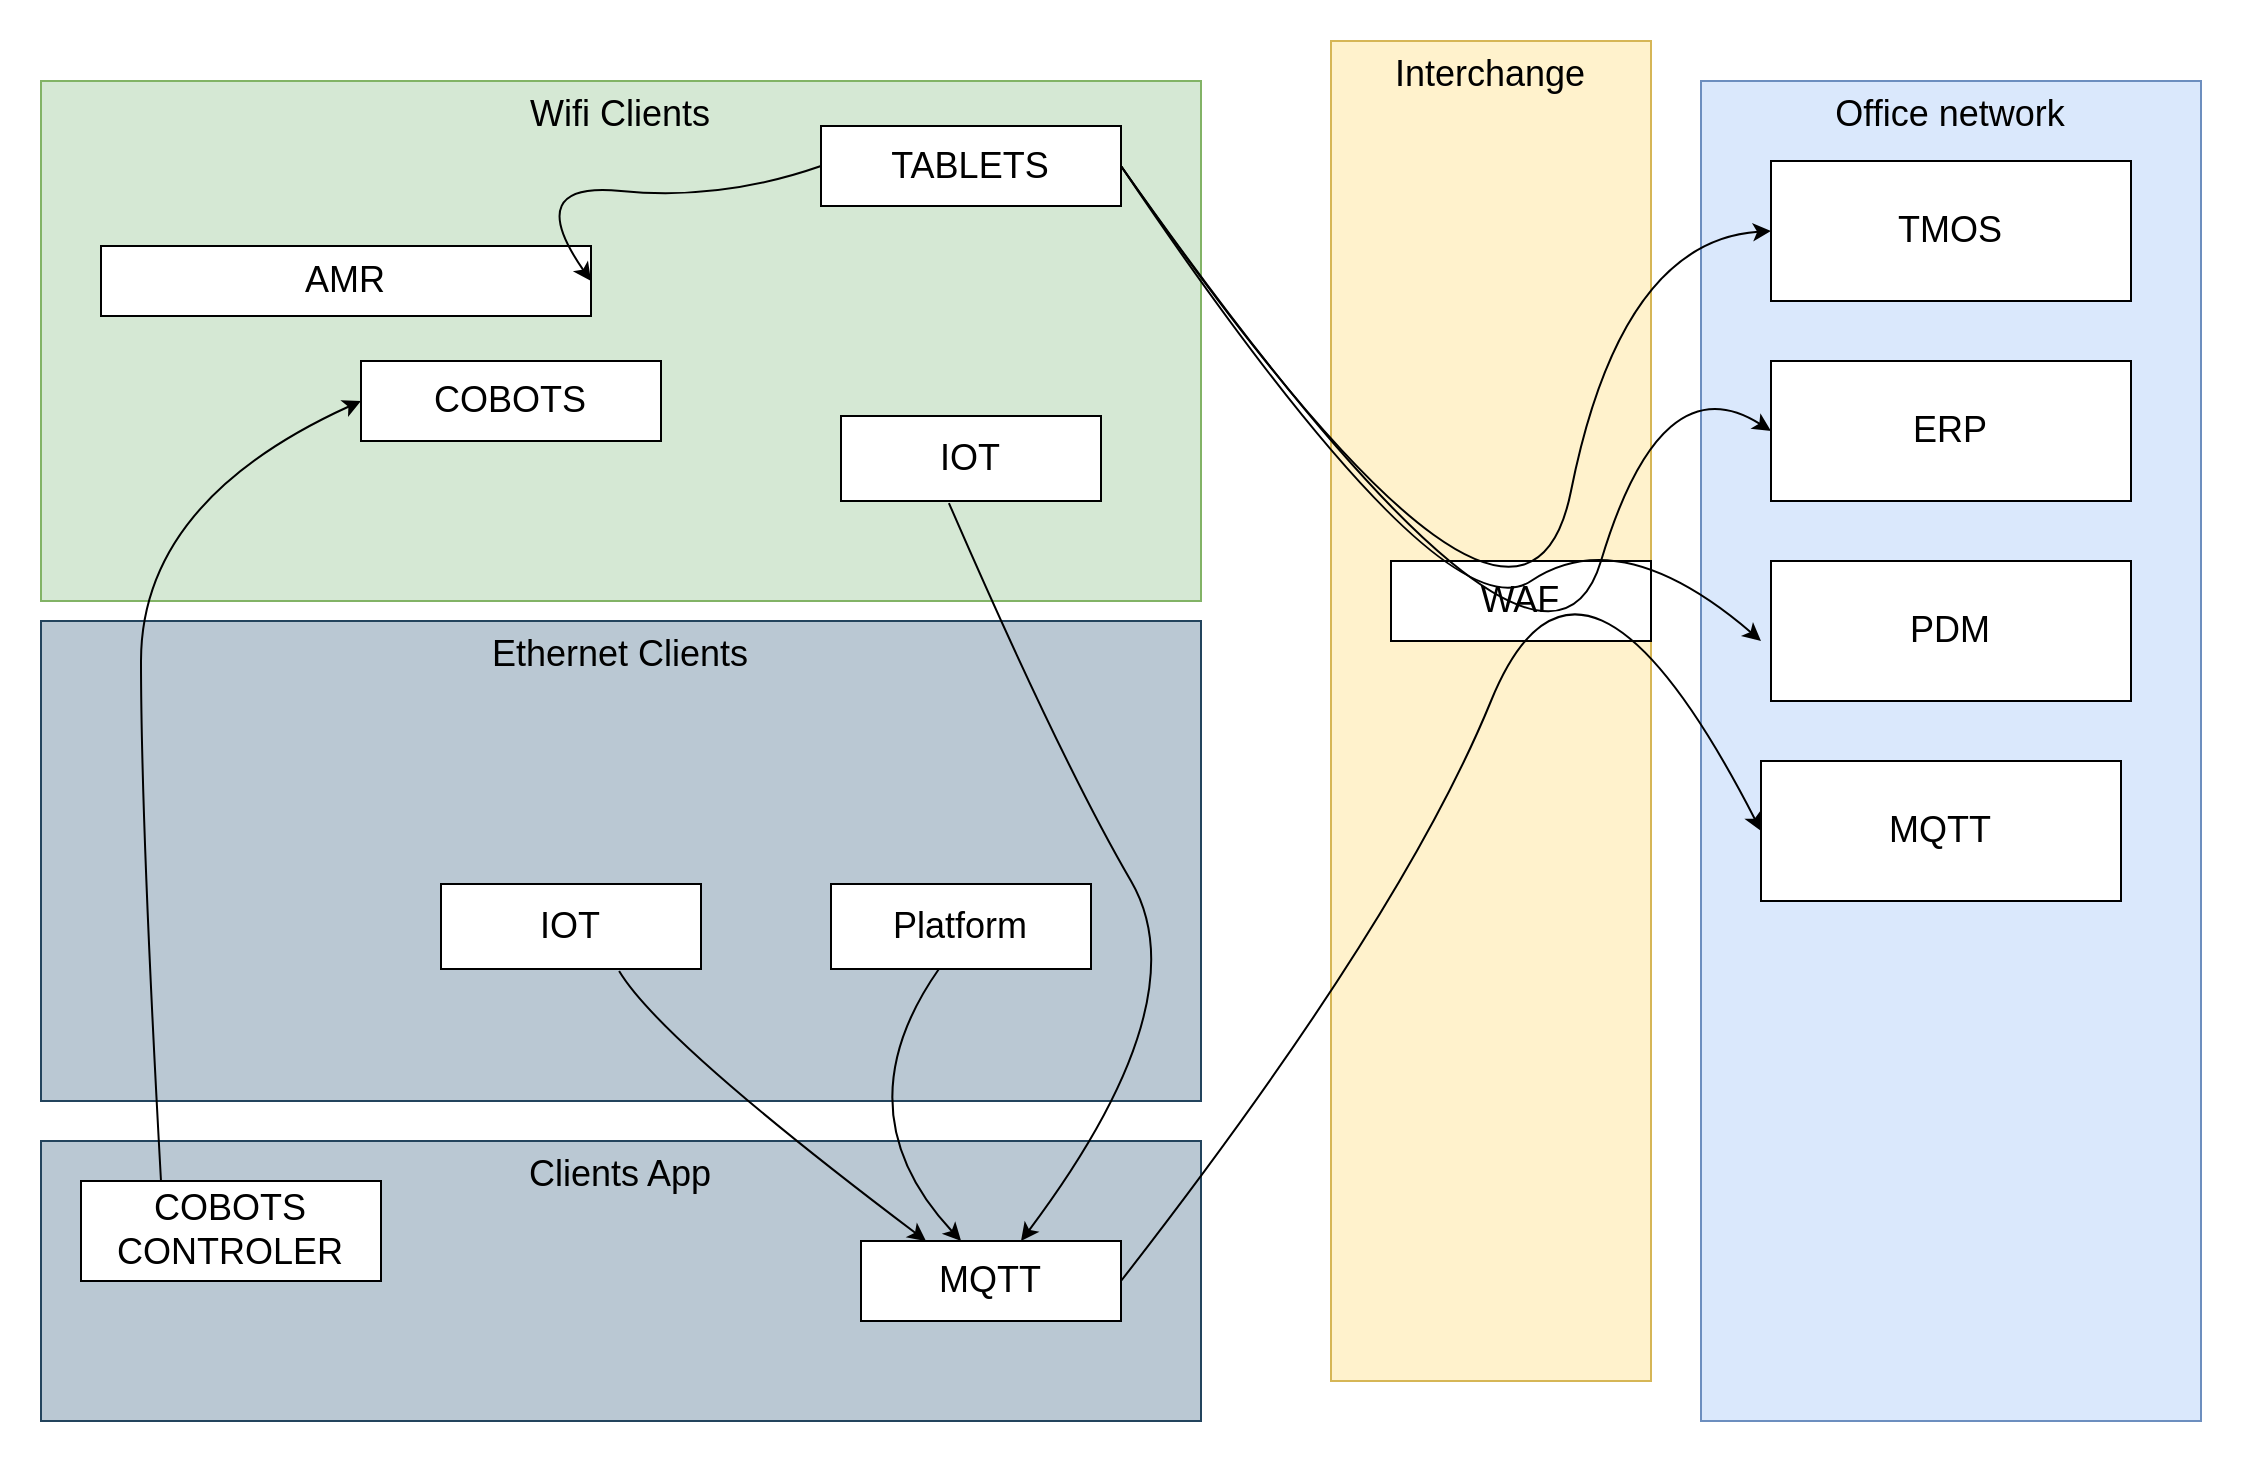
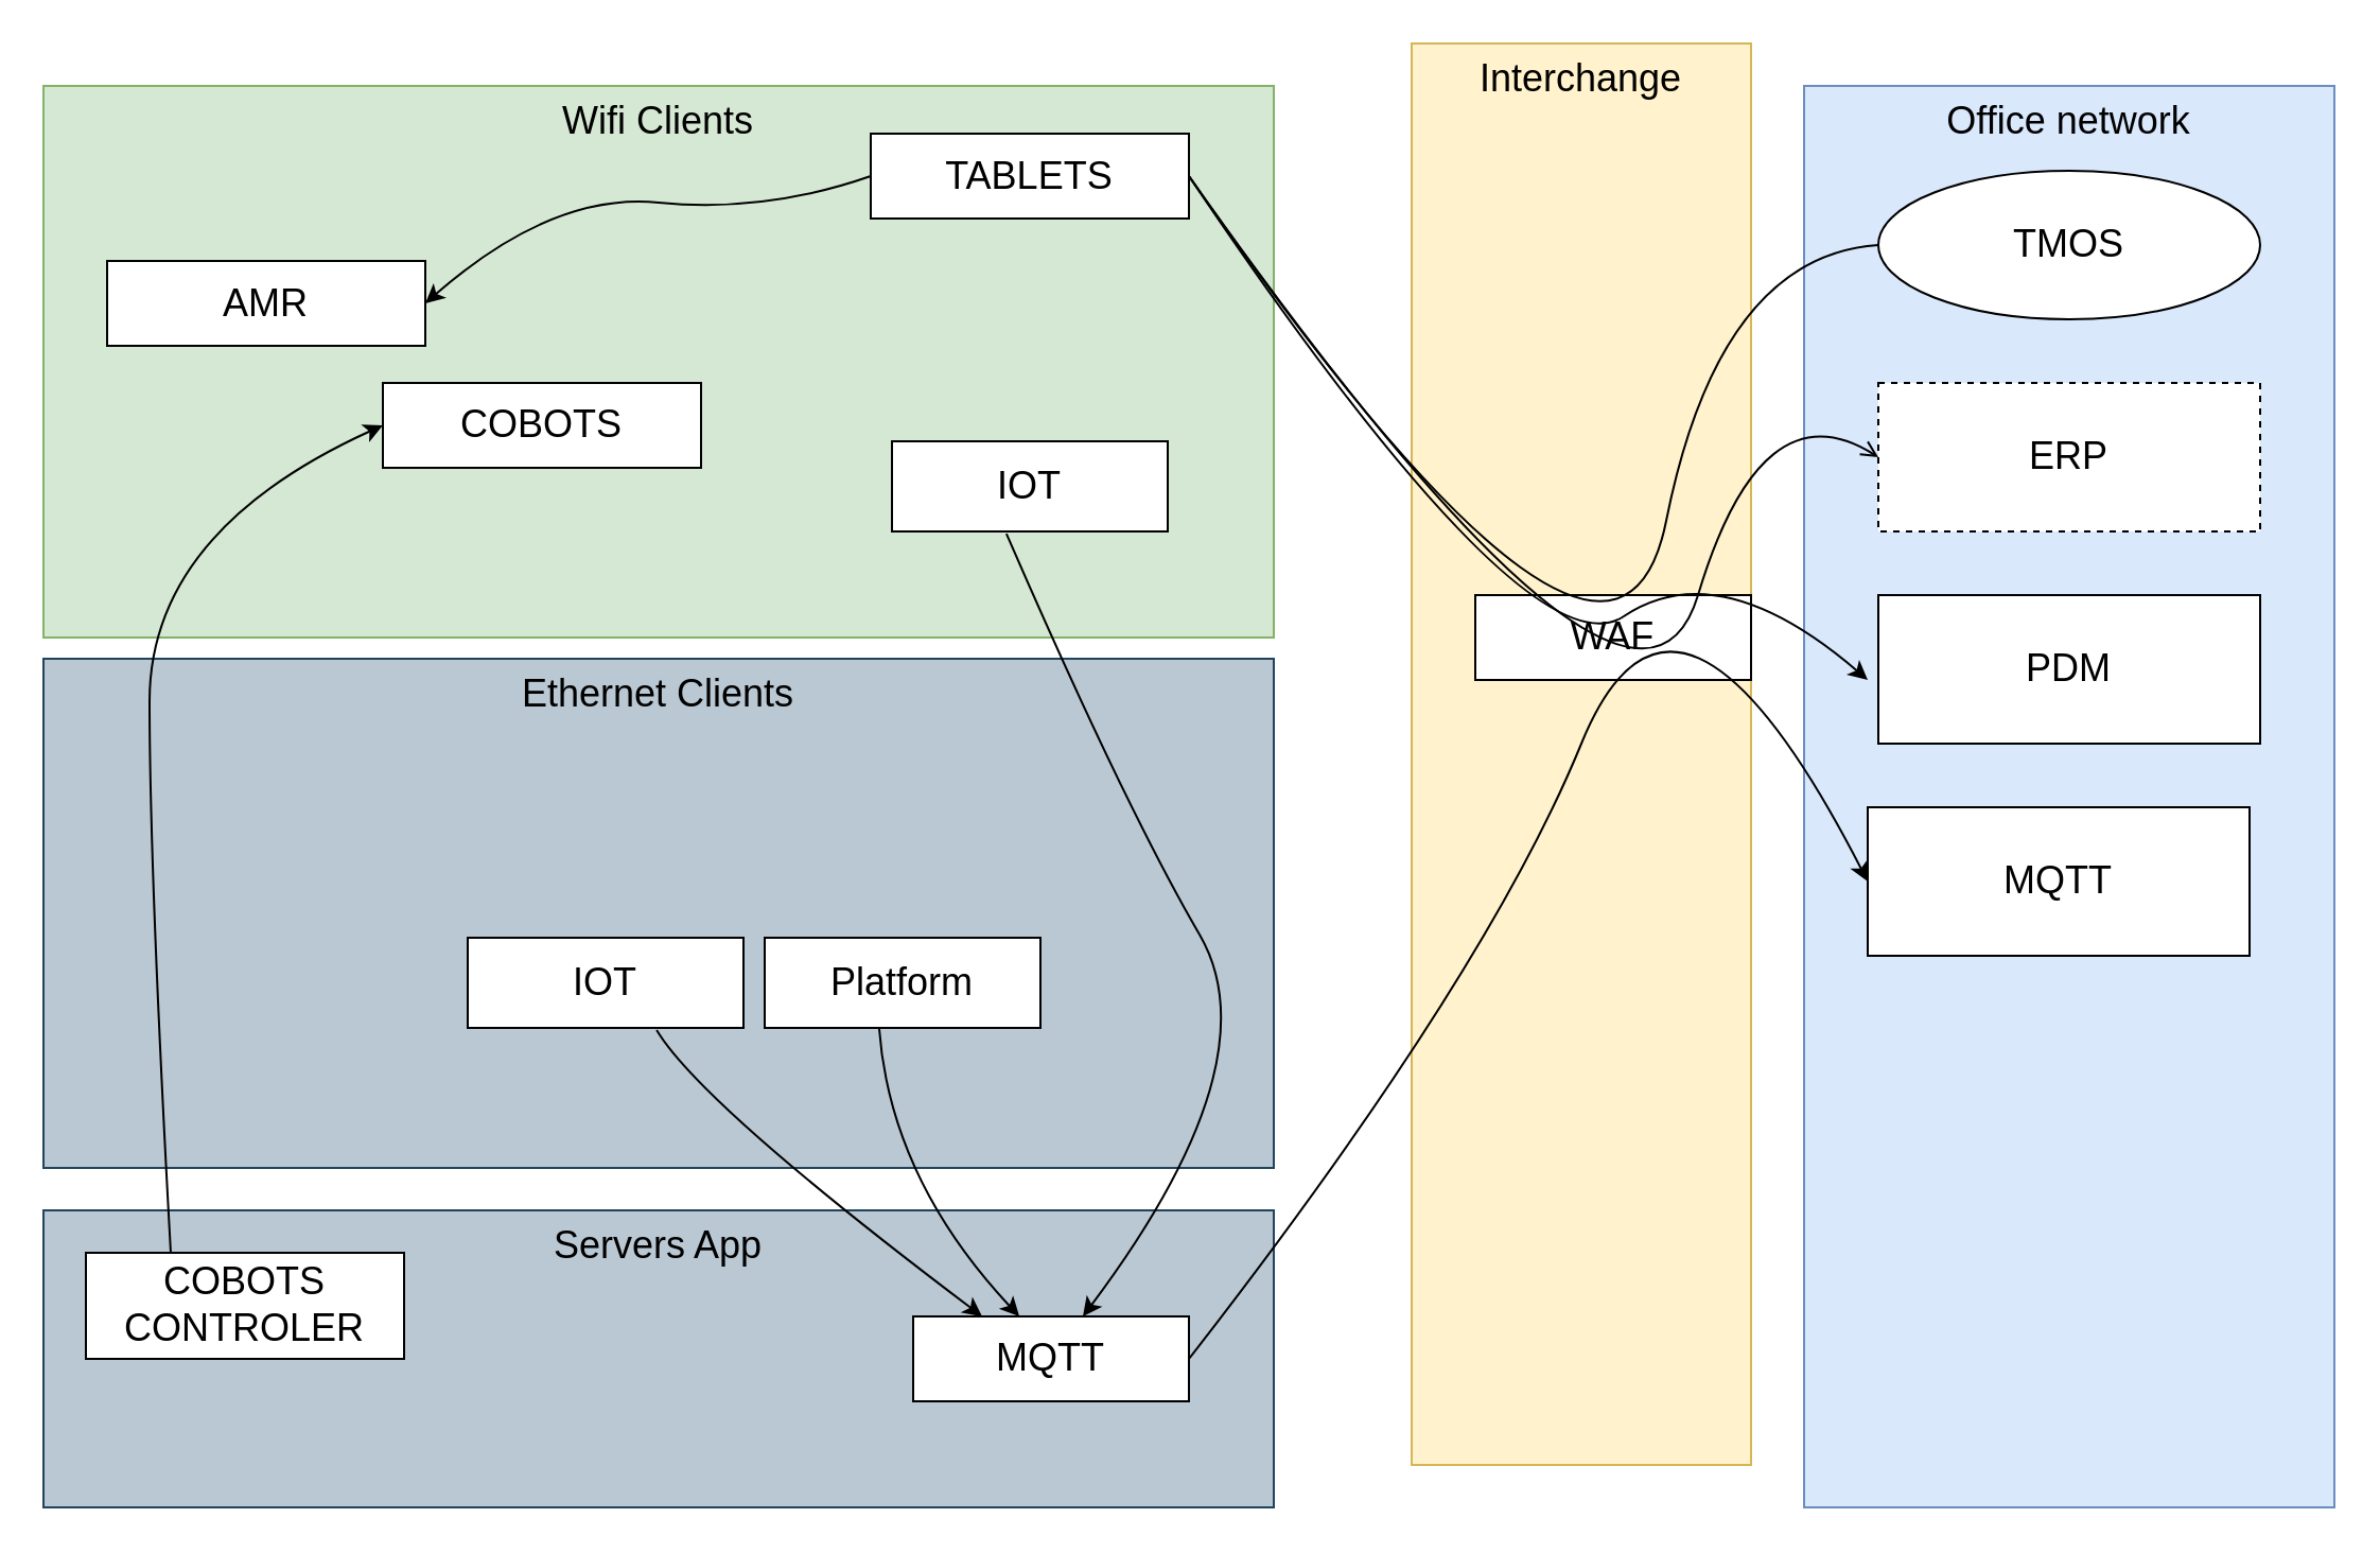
  <mxCell id="0" />
  <mxCell id="1" parent="0" />
- <mxCell id="2" value="Clients App" style="rounded=0;whiteSpace=wrap;html=1;labelBackgroundColor=none;labelBorderColor=none;fontSize=18;fillColor=#bac8d3;strokeColor=#23445d;verticalAlign=top;" vertex="1" parent="1"><mxGeometry x="20" y="570" width="580" height="140" as="geometry" /></mxCell>
+ <mxCell id="2" value="Servers App" style="rounded=0;whiteSpace=wrap;html=1;labelBackgroundColor=none;labelBorderColor=none;fontSize=18;fillColor=#bac8d3;strokeColor=#23445d;verticalAlign=top;" vertex="1" parent="1"><mxGeometry x="20" y="570" width="580" height="140" as="geometry" /></mxCell>
  <mxCell id="3" value="Office network" style="rounded=0;whiteSpace=wrap;html=1;fontSize=18;labelBackgroundColor=none;labelBorderColor=none;fillColor=#dae8fc;strokeColor=#6c8ebf;verticalAlign=top;" vertex="1" parent="1"><mxGeometry x="850" y="40" width="250" height="670" as="geometry" /></mxCell>
  <mxCell id="4" value="Ethernet Clients" style="rounded=0;whiteSpace=wrap;html=1;labelBackgroundColor=none;labelBorderColor=none;fontSize=18;fillColor=#bac8d3;strokeColor=#23445d;verticalAlign=top;" vertex="1" parent="1"><mxGeometry x="20" y="310" width="580" height="240" as="geometry" /></mxCell>
  <mxCell id="5" value="Wifi Clients" style="rounded=0;whiteSpace=wrap;html=1;labelBackgroundColor=none;labelBorderColor=none;fontSize=18;fillColor=#d5e8d4;strokeColor=#82b366;verticalAlign=top;" vertex="1" parent="1"><mxGeometry x="20" y="40" width="580" height="260" as="geometry" /></mxCell>
- <mxCell id="6" value="TMOS" style="rounded=0;whiteSpace=wrap;html=1;fontSize=18;" vertex="1" parent="1"><mxGeometry x="885" y="80" width="180" height="70" as="geometry" /></mxCell>
- <mxCell id="7" value="AMR" style="rounded=0;whiteSpace=wrap;html=1;fontSize=18;" vertex="1" parent="1"><mxGeometry x="50" y="122.5" width="245" height="35" as="geometry" /></mxCell>
+ <mxCell id="6" value="TMOS" style="ellipse;whiteSpace=wrap;html=1;fontSize=18;" vertex="1" parent="1"><mxGeometry x="885" y="80" width="180" height="70" as="geometry" /></mxCell>
+ <mxCell id="7" value="AMR" style="rounded=0;whiteSpace=wrap;html=1;fontSize=18;" vertex="1" parent="1"><mxGeometry x="50" y="122.5" width="150" height="40" as="geometry" /></mxCell>
  <mxCell id="8" value="COBOTS" style="rounded=0;whiteSpace=wrap;html=1;fontSize=18;" vertex="1" parent="1"><mxGeometry x="180" y="180" width="150" height="40" as="geometry" /></mxCell>
  <mxCell id="9" value="IOT" style="rounded=0;whiteSpace=wrap;html=1;fontSize=18;" vertex="1" parent="1"><mxGeometry x="220" y="441.5" width="130" height="42.5" as="geometry" /></mxCell>
  <mxCell id="10" value="TABLETS" style="rounded=0;whiteSpace=wrap;html=1;fontSize=18;" vertex="1" parent="1"><mxGeometry x="410" y="62.5" width="150" height="40" as="geometry" /></mxCell>
  <mxCell id="11" value="COBOTS CONTROLER" style="rounded=0;whiteSpace=wrap;html=1;fontSize=18;" vertex="1" parent="1"><mxGeometry x="40" y="590" width="150" height="50" as="geometry" /></mxCell>
  <mxCell id="12" value="MQTT" style="rounded=0;whiteSpace=wrap;html=1;fontSize=18;" vertex="1" parent="1"><mxGeometry x="430" y="620" width="130" height="40" as="geometry" /></mxCell>
  <mxCell id="13" value="Interchange" style="rounded=0;whiteSpace=wrap;html=1;fontSize=18;labelBackgroundColor=none;labelBorderColor=none;fillColor=#fff2cc;strokeColor=#d6b656;verticalAlign=top;" vertex="1" parent="1"><mxGeometry x="665" y="20" width="160" height="670" as="geometry" /></mxCell>
  <mxCell id="14" value="WAF" style="rounded=0;whiteSpace=wrap;html=1;fontSize=18;" vertex="1" parent="1"><mxGeometry x="695" y="280" width="130" height="40" as="geometry" /></mxCell>
- <mxCell id="15" value="ERP" style="rounded=0;whiteSpace=wrap;html=1;fontSize=18;" vertex="1" parent="1"><mxGeometry x="885" y="180" width="180" height="70" as="geometry" /></mxCell>
+ <mxCell id="15" value="ERP" style="rounded=0;whiteSpace=wrap;html=1;fontSize=18;dashed=1;" vertex="1" parent="1"><mxGeometry x="885" y="180" width="180" height="70" as="geometry" /></mxCell>
  <mxCell id="16" value="PDM&lt;span style=&quot;color: rgba(0, 0, 0, 0); font-family: monospace; font-size: 0px; text-align: start;&quot;&gt;%3CmxGraphModel%3E%3Croot%3E%3CmxCell%20id%3D%220%22%2F%3E%3CmxCell%20id%3D%221%22%20parent%3D%220%22%2F%3E%3CmxCell%20id%3D%222%22%20value%3D%22TMOS%22%20style%3D%22rounded%3D0%3BwhiteSpace%3Dwrap%3Bhtml%3D1%3BfontSize%3D18%3B%22%20vertex%3D%221%22%20parent%3D%221%22%3E%3CmxGeometry%20x%3D%22935%22%20y%3D%22130%22%20width%3D%22180%22%20height%3D%2270%22%20as%3D%22geometry%22%2F%3E%3C%2FmxCell%3E%3C%2Froot%3E%3C%2FmxGraphModel%3E&lt;/span&gt;" style="rounded=0;whiteSpace=wrap;html=1;fontSize=18;" vertex="1" parent="1"><mxGeometry x="885" y="280" width="180" height="70" as="geometry" /></mxCell>
  <mxCell id="17" value="MQTT" style="rounded=0;whiteSpace=wrap;html=1;fontSize=18;" vertex="1" parent="1"><mxGeometry x="880" y="380" width="180" height="70" as="geometry" /></mxCell>
  <mxCell id="18" value="IOT" style="rounded=0;whiteSpace=wrap;html=1;fontSize=18;" vertex="1" parent="1"><mxGeometry x="420" y="207.5" width="130" height="42.5" as="geometry" /></mxCell>
- <mxCell id="19" value="Platform" style="rounded=0;whiteSpace=wrap;html=1;fontSize=18;" vertex="1" parent="1"><mxGeometry x="415" y="441.5" width="130" height="42.5" as="geometry" /></mxCell>
+ <mxCell id="19" value="Platform" style="rounded=0;whiteSpace=wrap;html=1;fontSize=18;" vertex="1" parent="1"><mxGeometry x="360" y="441.5" width="130" height="42.5" as="geometry" /></mxCell>
  <mxCell id="20" value="" style="curved=1;endArrow=classic;html=1;rounded=0;fontSize=18;exitX=0.415;exitY=1.024;exitDx=0;exitDy=0;exitPerimeter=0;" edge="1" parent="1" source="18" target="12"><mxGeometry width="50" height="50" relative="1" as="geometry"><mxPoint x="650" y="460" as="sourcePoint" /><mxPoint x="700" y="410" as="targetPoint" /><Array as="points"><mxPoint x="530" y="380" /><mxPoint x="600" y="500" /></Array></mxGeometry></mxCell>
  <mxCell id="21" value="" style="curved=1;endArrow=classic;html=1;rounded=0;fontSize=18;exitX=1;exitY=0.5;exitDx=0;exitDy=0;entryX=0;entryY=0.5;entryDx=0;entryDy=0;" edge="1" parent="1" source="12" target="17"><mxGeometry width="50" height="50" relative="1" as="geometry"><mxPoint x="650" y="460" as="sourcePoint" /><mxPoint x="700" y="410" as="targetPoint" /><Array as="points"><mxPoint x="700" y="460" /><mxPoint x="790" y="240" /></Array></mxGeometry></mxCell>
- <mxCell id="22" value="" style="curved=1;endArrow=classic;html=1;rounded=0;fontSize=18;exitX=1;exitY=0.5;exitDx=0;exitDy=0;entryX=0;entryY=0.5;entryDx=0;entryDy=0;" edge="1" parent="1" source="10" target="6"><mxGeometry width="50" height="50" relative="1" as="geometry"><mxPoint x="650" y="460" as="sourcePoint" /><mxPoint x="700" y="410" as="targetPoint" /><Array as="points"><mxPoint x="760" y="370" /><mxPoint x="810" y="120" /></Array></mxGeometry></mxCell>
- <mxCell id="23" value="" style="curved=1;endArrow=classic;html=1;rounded=0;fontSize=18;exitX=1;exitY=0.5;exitDx=0;exitDy=0;entryX=0;entryY=0.5;entryDx=0;entryDy=0;" edge="1" parent="1" source="10" target="15"><mxGeometry width="50" height="50" relative="1" as="geometry"><mxPoint x="560" y="92.5" as="sourcePoint" /><mxPoint x="895" y="125" as="targetPoint" /><Array as="points"><mxPoint x="770" y="380" /><mxPoint x="830" y="180" /></Array></mxGeometry></mxCell>
+ <mxCell id="22" value="" style="curved=1;endArrow=none;html=1;rounded=0;fontSize=18;exitX=1;exitY=0.5;exitDx=0;exitDy=0;entryX=0;entryY=0.5;entryDx=0;entryDy=0;" edge="1" parent="1" source="10" target="6"><mxGeometry width="50" height="50" relative="1" as="geometry"><mxPoint x="650" y="460" as="sourcePoint" /><mxPoint x="700" y="410" as="targetPoint" /><Array as="points"><mxPoint x="760" y="370" /><mxPoint x="810" y="120" /></Array></mxGeometry></mxCell>
+ <mxCell id="23" value="" style="curved=1;endArrow=open;html=1;rounded=0;fontSize=18;exitX=1;exitY=0.5;exitDx=0;exitDy=0;entryX=0;entryY=0.5;entryDx=0;entryDy=0;" edge="1" parent="1" source="10" target="15"><mxGeometry width="50" height="50" relative="1" as="geometry"><mxPoint x="560" y="92.5" as="sourcePoint" /><mxPoint x="895" y="125" as="targetPoint" /><Array as="points"><mxPoint x="770" y="380" /><mxPoint x="830" y="180" /></Array></mxGeometry></mxCell>
  <mxCell id="24" value="" style="curved=1;endArrow=classic;html=1;rounded=0;fontSize=18;exitX=1;exitY=0.5;exitDx=0;exitDy=0;" edge="1" parent="1" source="10"><mxGeometry width="50" height="50" relative="1" as="geometry"><mxPoint x="570" y="102.5" as="sourcePoint" /><mxPoint x="880" y="320" as="targetPoint" /><Array as="points"><mxPoint x="720" y="320" /><mxPoint x="810" y="260" /></Array></mxGeometry></mxCell>
  <mxCell id="25" value="" style="curved=1;endArrow=classic;html=1;rounded=0;fontSize=18;entryX=0;entryY=0.5;entryDx=0;entryDy=0;" edge="1" parent="1" target="8"><mxGeometry width="50" height="50" relative="1" as="geometry"><mxPoint x="80" y="590" as="sourcePoint" /><mxPoint x="135" y="172.5" as="targetPoint" /><Array as="points"><mxPoint x="70" y="410" /><mxPoint x="70" y="250" /></Array></mxGeometry></mxCell>
  <mxCell id="26" value="" style="curved=1;endArrow=classic;html=1;rounded=0;fontSize=18;exitX=0;exitY=0.5;exitDx=0;exitDy=0;entryX=1;entryY=0.5;entryDx=0;entryDy=0;" edge="1" parent="1" source="10" target="7"><mxGeometry width="50" height="50" relative="1" as="geometry"><mxPoint x="650" y="460" as="sourcePoint" /><mxPoint x="700" y="410" as="targetPoint" /><Array as="points"><mxPoint x="360" y="100" /><mxPoint x="260" y="90" /></Array></mxGeometry></mxCell>
  <mxCell id="27" value="" style="curved=1;endArrow=classic;html=1;rounded=0;fontSize=18;exitX=0.685;exitY=1.024;exitDx=0;exitDy=0;exitPerimeter=0;entryX=0.25;entryY=0;entryDx=0;entryDy=0;" edge="1" parent="1" source="9" target="12"><mxGeometry width="50" height="50" relative="1" as="geometry"><mxPoint x="650" y="460" as="sourcePoint" /><mxPoint x="700" y="410" as="targetPoint" /><Array as="points"><mxPoint x="330" y="520" /></Array></mxGeometry></mxCell>
  <mxCell id="28" value="" style="curved=1;endArrow=classic;html=1;rounded=0;fontSize=18;exitX=0.415;exitY=1;exitDx=0;exitDy=0;exitPerimeter=0;entryX=0.385;entryY=0;entryDx=0;entryDy=0;entryPerimeter=0;" edge="1" parent="1" source="19" target="12"><mxGeometry width="50" height="50" relative="1" as="geometry"><mxPoint x="398.27" y="520" as="sourcePoint" /><mxPoint x="551.72" y="654.98" as="targetPoint" /><Array as="points"><mxPoint x="419.22" y="554.98" /></Array></mxGeometry></mxCell>
